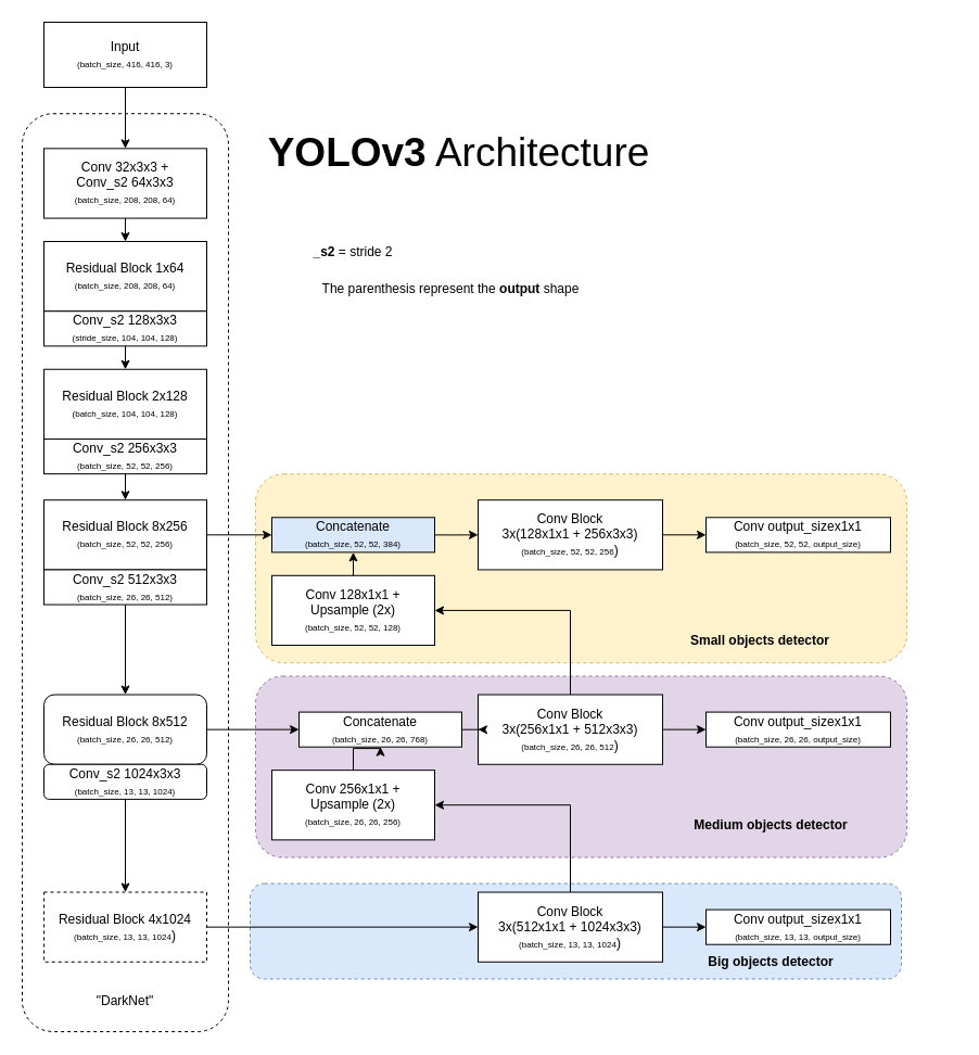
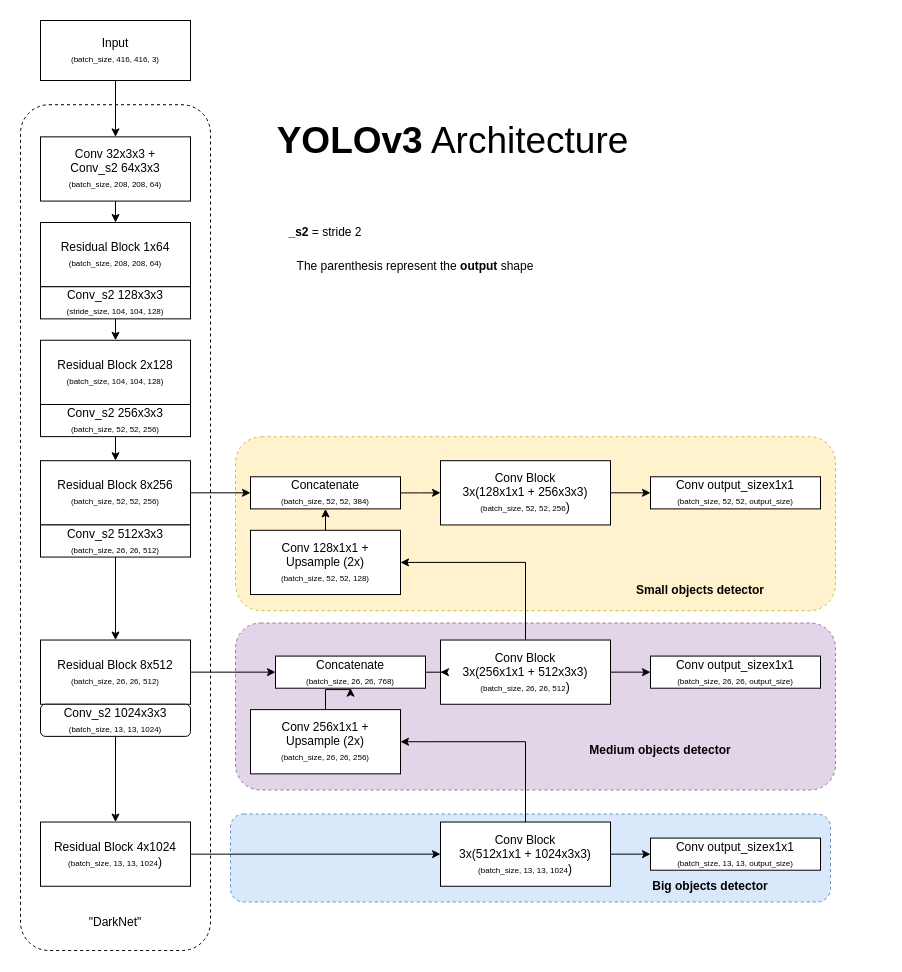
  <mxCell id="0" />
  <mxCell id="1" parent="0" />
  <mxCell id="2" value="" style="group" parent="1" vertex="1" connectable="0"><mxGeometry x="20" y="40" width="860" height="910" as="geometry" /></mxCell>
  <mxCell id="3" value="" style="rounded=1;whiteSpace=wrap;html=1;dashed=1;fillColor=none;" parent="2" vertex="1"><mxGeometry y="64.235" width="190" height="845.765" as="geometry" /></mxCell>
  <mxCell id="4" value="&quot;DarkNet&quot;" style="text;html=1;strokeColor=none;fillColor=none;align=center;verticalAlign=middle;whiteSpace=wrap;rounded=0;dashed=1;" parent="2" vertex="1"><mxGeometry x="75" y="868" width="40" height="28" as="geometry" /></mxCell>
  <mxCell id="5" value="" style="group" parent="2" vertex="1" connectable="0"><mxGeometry x="20" y="781.529" width="840" height="90" as="geometry" /></mxCell>
  <mxCell id="6" value="" style="rounded=1;whiteSpace=wrap;html=1;dashed=1;fillColor=#dae8fc;strokeColor=#6c8ebf;" parent="5" vertex="1"><mxGeometry x="190" y="-8" width="600" height="88" as="geometry" /></mxCell>
  <mxCell id="7" value="&lt;div&gt;Conv output_sizex1x1&lt;br&gt;&lt;/div&gt;&lt;div&gt;&lt;font style=&quot;font-size: 8px&quot;&gt;(batch_size, 13, 13, output_size)&lt;/font&gt;&lt;br&gt;&lt;/div&gt;" style="rounded=0;whiteSpace=wrap;html=1;" parent="5" vertex="1"><mxGeometry x="610" y="16.059" width="170" height="32.118" as="geometry" /></mxCell>
- <mxCell id="8" value="&lt;div&gt;Residual Block 4x1024&lt;br&gt;&lt;/div&gt;&lt;div&gt;&lt;font style=&quot;font-size: 8px&quot;&gt;(batch_size, 13, 13, 1024&lt;/font&gt;)&lt;br&gt;&lt;/div&gt;" style="rounded=0;whiteSpace=wrap;html=1;dashed=1;" parent="5" vertex="1"><mxGeometry width="150" height="64.235" as="geometry" /></mxCell>
+ <mxCell id="8" value="&lt;div&gt;Residual Block 4x1024&lt;br&gt;&lt;/div&gt;&lt;div&gt;&lt;font style=&quot;font-size: 8px&quot;&gt;(batch_size, 13, 13, 1024&lt;/font&gt;)&lt;br&gt;&lt;/div&gt;" style="rounded=0;whiteSpace=wrap;html=1;" parent="5" vertex="1"><mxGeometry width="150" height="64.235" as="geometry" /></mxCell>
  <mxCell id="9" style="edgeStyle=orthogonalEdgeStyle;rounded=0;orthogonalLoop=1;jettySize=auto;html=1;entryX=0;entryY=0.5;entryDx=0;entryDy=0;" parent="5" source="10" target="7" edge="1"><mxGeometry relative="1" as="geometry" /></mxCell>
  <mxCell id="10" value="&lt;div&gt;Conv Block&lt;/div&gt;&lt;div&gt;3x(512x1x1 + 1024x3x3)&lt;br&gt;&lt;/div&gt;&lt;div&gt;&lt;font style=&quot;font-size: 8px&quot;&gt;(batch_size, 13, 13, 1024&lt;/font&gt;)&lt;br&gt;&lt;/div&gt;" style="rounded=0;whiteSpace=wrap;html=1;" parent="5" vertex="1"><mxGeometry x="400" width="170" height="64.235" as="geometry" /></mxCell>
  <mxCell id="11" style="edgeStyle=orthogonalEdgeStyle;rounded=0;orthogonalLoop=1;jettySize=auto;html=1;" parent="5" source="8" target="10" edge="1"><mxGeometry relative="1" as="geometry" /></mxCell>
  <mxCell id="12" value="&lt;b&gt;Big objects detector&lt;br&gt;&lt;/b&gt;" style="text;html=1;strokeColor=none;fillColor=none;align=center;verticalAlign=middle;whiteSpace=wrap;rounded=0;dashed=1;opacity=50;" parent="5" vertex="1"><mxGeometry x="550" y="54.176" width="240" height="20" as="geometry" /></mxCell>
  <mxCell id="13" value="" style="group" parent="2" vertex="1" connectable="0"><mxGeometry x="20" y="599.529" width="170" height="96.353" as="geometry" /></mxCell>
- <mxCell id="14" value="&lt;div&gt;Residual Block 8x512&lt;br&gt;&lt;/div&gt;&lt;div&gt;&lt;font style=&quot;font-size: 8px&quot;&gt;(batch_size, 26, 26, 512)&lt;/font&gt;&lt;br&gt;&lt;/div&gt;" style="whiteSpace=wrap;html=1;rounded=1;" parent="13" vertex="1"><mxGeometry width="150" height="64.235" as="geometry" /></mxCell>
+ <mxCell id="14" value="&lt;div&gt;Residual Block 8x512&lt;br&gt;&lt;/div&gt;&lt;div&gt;&lt;font style=&quot;font-size: 8px&quot;&gt;(batch_size, 26, 26, 512)&lt;/font&gt;&lt;br&gt;&lt;/div&gt;" style="rounded=0;whiteSpace=wrap;html=1;" parent="13" vertex="1"><mxGeometry width="150" height="64.235" as="geometry" /></mxCell>
  <mxCell id="15" value="&lt;div&gt;Conv_s2 1024x3x3&lt;br&gt;&lt;/div&gt;&lt;div&gt;&lt;font style=&quot;font-size: 8px&quot;&gt;(batch_size, 13, 13, 1024)&lt;/font&gt;&lt;br&gt;&lt;/div&gt;" style="whiteSpace=wrap;html=1;rounded=1;" parent="13" vertex="1"><mxGeometry y="64.235" width="150" height="32.118" as="geometry" /></mxCell>
  <mxCell id="16" style="edgeStyle=orthogonalEdgeStyle;rounded=0;orthogonalLoop=1;jettySize=auto;html=1;entryX=0.5;entryY=0;entryDx=0;entryDy=0;" parent="2" source="15" target="8" edge="1"><mxGeometry relative="1" as="geometry" /></mxCell>
  <mxCell id="17" value="" style="group" parent="2" vertex="1" connectable="0"><mxGeometry x="230" y="599.529" width="585" height="160" as="geometry" /></mxCell>
  <mxCell id="18" value="" style="rounded=1;whiteSpace=wrap;html=1;dashed=1;fillColor=#e1d5e7;strokeColor=#9673a6;" parent="17" vertex="1"><mxGeometry x="-15" y="-17" width="600" height="167" as="geometry" /></mxCell>
  <mxCell id="19" value="&lt;div&gt;Conv 256x1x1 + &lt;br&gt;&lt;/div&gt;&lt;div&gt;Upsample (2x)&lt;br&gt;&lt;/div&gt;&lt;div&gt;&lt;font style=&quot;font-size: 8px&quot;&gt;(batch_size, 26, 26, 256)&lt;/font&gt;&lt;br&gt;&lt;/div&gt;" style="rounded=0;whiteSpace=wrap;html=1;" parent="17" vertex="1"><mxGeometry y="69.588" width="150" height="64.235" as="geometry" /></mxCell>
  <mxCell id="20" style="edgeStyle=orthogonalEdgeStyle;rounded=0;orthogonalLoop=1;jettySize=auto;html=1;exitX=1;exitY=0.5;exitDx=0;exitDy=0;entryX=0;entryY=0.5;entryDx=0;entryDy=0;" parent="17" source="21" target="22" edge="1"><mxGeometry relative="1" as="geometry" /></mxCell>
  <mxCell id="21" value="&lt;div&gt;Conv Block&lt;/div&gt;&lt;div&gt;3x(256x1x1 + 512x3x3)&lt;br&gt;&lt;/div&gt;&lt;div&gt;&lt;font style=&quot;font-size: 8px&quot;&gt;(batch_size, 26, 26, 512&lt;/font&gt;)&lt;br&gt;&lt;/div&gt;" style="rounded=0;whiteSpace=wrap;html=1;" parent="17" vertex="1"><mxGeometry x="190" width="170" height="64.235" as="geometry" /></mxCell>
  <mxCell id="22" value="&lt;div&gt;Conv output_sizex1x1&lt;br&gt;&lt;/div&gt;&lt;div&gt;&lt;font style=&quot;font-size: 8px&quot;&gt;(batch_size, 26, 26, output_size)&lt;/font&gt;&lt;br&gt;&lt;/div&gt;" style="rounded=0;whiteSpace=wrap;html=1;" parent="17" vertex="1"><mxGeometry x="400" y="16.059" width="170" height="32.118" as="geometry" /></mxCell>
  <mxCell id="23" value="&lt;div&gt;Concatenate&lt;br&gt;&lt;/div&gt;&lt;div&gt;&lt;font style=&quot;font-size: 8px&quot;&gt;(batch_size, 26, 26, 768)&lt;/font&gt;&lt;br&gt;&lt;/div&gt;" style="rounded=0;whiteSpace=wrap;html=1;" parent="17" vertex="1"><mxGeometry x="25" y="16.059" width="150" height="32.118" as="geometry" /></mxCell>
  <mxCell id="24" style="edgeStyle=orthogonalEdgeStyle;rounded=0;orthogonalLoop=1;jettySize=auto;html=1;entryX=0.5;entryY=1;entryDx=0;entryDy=0;" parent="17" source="19" target="23" edge="1"><mxGeometry relative="1" as="geometry" /></mxCell>
  <mxCell id="25" style="edgeStyle=orthogonalEdgeStyle;rounded=0;orthogonalLoop=1;jettySize=auto;html=1;entryX=0;entryY=0.5;entryDx=0;entryDy=0;" parent="17" source="23" target="21" edge="1"><mxGeometry relative="1" as="geometry"><mxPoint x="190" y="58.882" as="targetPoint" /></mxGeometry></mxCell>
- <mxCell id="26" value="&lt;b&gt;Medium objects detector&lt;br&gt;&lt;/b&gt;" style="text;html=1;strokeColor=none;fillColor=none;align=center;verticalAlign=middle;whiteSpace=wrap;rounded=0;dashed=1;opacity=50;" parent="17" vertex="1"><mxGeometry x="340" y="110.676" width="240" height="20" as="geometry" /></mxCell>
+ <mxCell id="26" value="&lt;b&gt;Medium objects detector&lt;br&gt;&lt;/b&gt;" style="text;html=1;strokeColor=none;fillColor=none;align=center;verticalAlign=middle;whiteSpace=wrap;rounded=0;dashed=1;opacity=50;" parent="17" vertex="1"><mxGeometry x="290" y="100.676" width="240" height="20" as="geometry" /></mxCell>
  <mxCell id="27" style="edgeStyle=orthogonalEdgeStyle;rounded=0;orthogonalLoop=1;jettySize=auto;html=1;entryX=0;entryY=0.5;entryDx=0;entryDy=0;" parent="2" source="14" target="23" edge="1"><mxGeometry relative="1" as="geometry" /></mxCell>
  <mxCell id="28" value="" style="group" parent="2" vertex="1" connectable="0"><mxGeometry x="230" y="420.206" width="585" height="152.824" as="geometry" /></mxCell>
  <mxCell id="29" value="" style="rounded=1;whiteSpace=wrap;html=1;dashed=1;fillColor=#fff2cc;strokeColor=#d6b656;" parent="28" vertex="1"><mxGeometry x="-15" y="-24" width="600" height="174" as="geometry" /></mxCell>
  <mxCell id="30" value="&lt;div&gt;Conv 128x1x1 + &lt;br&gt;&lt;/div&gt;&lt;div&gt;Upsample (2x)&lt;br&gt;&lt;/div&gt;&lt;div&gt;&lt;font style=&quot;font-size: 8px&quot;&gt;(batch_size, 52, 52, 128)&lt;/font&gt;&lt;br&gt;&lt;/div&gt;" style="rounded=0;whiteSpace=wrap;html=1;" parent="28" vertex="1"><mxGeometry y="69.588" width="150" height="64.235" as="geometry" /></mxCell>
  <mxCell id="31" style="edgeStyle=orthogonalEdgeStyle;rounded=0;orthogonalLoop=1;jettySize=auto;html=1;exitX=1;exitY=0.5;exitDx=0;exitDy=0;entryX=0;entryY=0.5;entryDx=0;entryDy=0;" parent="28" source="32" target="33" edge="1"><mxGeometry relative="1" as="geometry" /></mxCell>
  <mxCell id="32" value="&lt;div&gt;Conv Block&lt;/div&gt;&lt;div&gt;3x(128x1x1 + 256x3x3)&lt;br&gt;&lt;/div&gt;&lt;div&gt;&lt;font style=&quot;font-size: 8px&quot;&gt;(batch_size, 52, 52, 256&lt;/font&gt;)&lt;br&gt;&lt;/div&gt;" style="rounded=0;whiteSpace=wrap;html=1;" parent="28" vertex="1"><mxGeometry x="190" width="170" height="64.235" as="geometry" /></mxCell>
  <mxCell id="33" value="&lt;div&gt;Conv output_sizex1x1&lt;br&gt;&lt;/div&gt;&lt;div&gt;&lt;font style=&quot;font-size: 8px&quot;&gt;(batch_size, 52, 52, output_size)&lt;/font&gt;&lt;br&gt;&lt;/div&gt;" style="rounded=0;whiteSpace=wrap;html=1;" parent="28" vertex="1"><mxGeometry x="400" y="16.059" width="170" height="32.118" as="geometry" /></mxCell>
- <mxCell id="34" value="&lt;div&gt;Concatenate&lt;br&gt;&lt;/div&gt;&lt;div&gt;&lt;font style=&quot;font-size: 8px&quot;&gt;(batch_size, 52, 52, 384)&lt;/font&gt;&lt;br&gt;&lt;/div&gt;" style="rounded=0;whiteSpace=wrap;html=1;fillColor=#dae8fc;" parent="28" vertex="1"><mxGeometry y="16.059" width="150" height="32.118" as="geometry" /></mxCell>
+ <mxCell id="34" value="&lt;div&gt;Concatenate&lt;br&gt;&lt;/div&gt;&lt;div&gt;&lt;font style=&quot;font-size: 8px&quot;&gt;(batch_size, 52, 52, 384)&lt;/font&gt;&lt;br&gt;&lt;/div&gt;" style="rounded=0;whiteSpace=wrap;html=1;" parent="28" vertex="1"><mxGeometry y="16.059" width="150" height="32.118" as="geometry" /></mxCell>
  <mxCell id="35" style="edgeStyle=orthogonalEdgeStyle;rounded=0;orthogonalLoop=1;jettySize=auto;html=1;entryX=0.5;entryY=1;entryDx=0;entryDy=0;" parent="28" source="30" target="34" edge="1"><mxGeometry relative="1" as="geometry" /></mxCell>
  <mxCell id="36" style="edgeStyle=orthogonalEdgeStyle;rounded=0;orthogonalLoop=1;jettySize=auto;html=1;entryX=0;entryY=0.5;entryDx=0;entryDy=0;" parent="28" source="34" target="32" edge="1"><mxGeometry relative="1" as="geometry"><mxPoint x="190" y="58.882" as="targetPoint" /></mxGeometry></mxCell>
  <mxCell id="37" value="&lt;b&gt;Small objects detector&lt;br&gt;&lt;/b&gt;" style="text;html=1;strokeColor=none;fillColor=none;align=center;verticalAlign=middle;whiteSpace=wrap;rounded=0;dashed=1;opacity=50;" parent="28" vertex="1"><mxGeometry x="330" y="120" width="240" height="20" as="geometry" /></mxCell>
  <mxCell id="38" style="edgeStyle=orthogonalEdgeStyle;rounded=0;orthogonalLoop=1;jettySize=auto;html=1;entryX=1;entryY=0.5;entryDx=0;entryDy=0;exitX=0.5;exitY=0;exitDx=0;exitDy=0;" parent="2" source="21" target="30" edge="1"><mxGeometry relative="1" as="geometry" /></mxCell>
  <mxCell id="39" value="" style="group" parent="2" vertex="1" connectable="0"><mxGeometry x="20" y="420.206" width="150" height="96.353" as="geometry" /></mxCell>
  <mxCell id="40" value="&lt;div&gt;Residual Block 8x256&lt;br&gt;&lt;/div&gt;&lt;div&gt;&lt;font style=&quot;font-size: 8px&quot;&gt;(batch_size, 52, 52, 256)&lt;/font&gt;&lt;br&gt;&lt;/div&gt;" style="rounded=0;whiteSpace=wrap;html=1;" parent="39" vertex="1"><mxGeometry width="150" height="64.235" as="geometry" /></mxCell>
  <mxCell id="41" value="&lt;div&gt;Conv_s2 512x3x3&lt;br&gt;&lt;/div&gt;&lt;div&gt;&lt;font style=&quot;font-size: 8px&quot;&gt;(batch_size, 26, 26, 512)&lt;/font&gt;&lt;br&gt;&lt;/div&gt;" style="rounded=0;whiteSpace=wrap;html=1;" parent="39" vertex="1"><mxGeometry y="64.235" width="150" height="32.118" as="geometry" /></mxCell>
  <mxCell id="42" style="edgeStyle=orthogonalEdgeStyle;rounded=0;orthogonalLoop=1;jettySize=auto;html=1;entryX=0.5;entryY=0;entryDx=0;entryDy=0;" parent="2" source="41" target="14" edge="1"><mxGeometry relative="1" as="geometry" /></mxCell>
  <mxCell id="43" value="" style="group" parent="2" vertex="1" connectable="0"><mxGeometry x="20" y="96.353" width="150" height="299.765" as="geometry" /></mxCell>
  <mxCell id="44" value="&lt;div&gt;Conv 32x3x3 + &lt;br&gt;&lt;/div&gt;&lt;div&gt;Conv_s2 64x3x3&lt;br&gt;&lt;/div&gt;&lt;div&gt;&lt;font style=&quot;font-size: 8px&quot;&gt;(batch_size, 208, 208, 64)&lt;/font&gt;&lt;br&gt;&lt;/div&gt;" style="rounded=0;whiteSpace=wrap;html=1;" parent="43" vertex="1"><mxGeometry width="150" height="64.235" as="geometry" /></mxCell>
  <mxCell id="45" value="" style="group" parent="43" vertex="1" connectable="0"><mxGeometry y="203.412" width="150" height="96.353" as="geometry" /></mxCell>
  <mxCell id="46" value="&lt;div&gt;Residual Block 2x128&lt;br&gt;&lt;/div&gt;&lt;div&gt;&lt;font style=&quot;font-size: 8px&quot;&gt;(batch_size, 104, 104, 128)&lt;/font&gt;&lt;br&gt;&lt;/div&gt;" style="rounded=0;whiteSpace=wrap;html=1;" parent="45" vertex="1"><mxGeometry width="150" height="64.235" as="geometry" /></mxCell>
  <mxCell id="47" value="&lt;div&gt;Conv_s2 256x3x3&lt;br&gt;&lt;/div&gt;&lt;div&gt;&lt;font style=&quot;font-size: 8px&quot;&gt;(batch_size, 52, 52, 256)&lt;/font&gt;&lt;br&gt;&lt;/div&gt;" style="rounded=0;whiteSpace=wrap;html=1;" parent="45" vertex="1"><mxGeometry y="64.235" width="150" height="32.118" as="geometry" /></mxCell>
  <mxCell id="48" value="" style="group" parent="43" vertex="1" connectable="0"><mxGeometry y="85.647" width="150" height="96.353" as="geometry" /></mxCell>
  <mxCell id="49" value="&lt;div&gt;Residual Block 1x64&lt;br&gt;&lt;/div&gt;&lt;div&gt;&lt;font style=&quot;font-size: 8px&quot;&gt;(batch_size, 208, 208, 64)&lt;/font&gt;&lt;br&gt;&lt;/div&gt;" style="rounded=0;whiteSpace=wrap;html=1;" parent="48" vertex="1"><mxGeometry width="150" height="64.235" as="geometry" /></mxCell>
  <mxCell id="50" value="&lt;div&gt;Conv_s2 128x3x3&lt;br&gt;&lt;/div&gt;&lt;div&gt;&lt;font style=&quot;font-size: 8px&quot;&gt;(stride_size, 104, 104, 128)&lt;/font&gt;&lt;br&gt;&lt;/div&gt;" style="rounded=0;whiteSpace=wrap;html=1;" parent="48" vertex="1"><mxGeometry y="64.235" width="150" height="32.118" as="geometry" /></mxCell>
  <mxCell id="51" style="edgeStyle=orthogonalEdgeStyle;rounded=0;orthogonalLoop=1;jettySize=auto;html=1;entryX=0.5;entryY=0;entryDx=0;entryDy=0;" parent="43" source="44" target="49" edge="1"><mxGeometry relative="1" as="geometry" /></mxCell>
  <mxCell id="52" style="edgeStyle=orthogonalEdgeStyle;rounded=0;orthogonalLoop=1;jettySize=auto;html=1;entryX=0.5;entryY=0;entryDx=0;entryDy=0;" parent="43" source="50" target="46" edge="1"><mxGeometry relative="1" as="geometry" /></mxCell>
  <mxCell id="53" style="edgeStyle=orthogonalEdgeStyle;rounded=0;orthogonalLoop=1;jettySize=auto;html=1;entryX=0.5;entryY=0;entryDx=0;entryDy=0;" parent="2" source="47" target="40" edge="1"><mxGeometry relative="1" as="geometry" /></mxCell>
  <mxCell id="54" style="edgeStyle=orthogonalEdgeStyle;rounded=0;orthogonalLoop=1;jettySize=auto;html=1;entryX=0;entryY=0.5;entryDx=0;entryDy=0;" parent="2" source="40" target="34" edge="1"><mxGeometry relative="1" as="geometry" /></mxCell>
  <mxCell id="55" value="&lt;b&gt;_s2&lt;/b&gt; = stride 2" style="text;html=1;strokeColor=none;fillColor=none;align=center;verticalAlign=middle;whiteSpace=wrap;rounded=0;dashed=1;opacity=50;" parent="2" vertex="1"><mxGeometry x="244.5" y="182" width="120" height="20" as="geometry" /></mxCell>
  <mxCell id="56" value="The parenthesis represent the &lt;b&gt;output&lt;/b&gt; shape" style="text;html=1;strokeColor=none;fillColor=none;align=center;verticalAlign=middle;whiteSpace=wrap;rounded=0;dashed=1;opacity=50;" parent="2" vertex="1"><mxGeometry x="244.5" y="216" width="300" height="20" as="geometry" /></mxCell>
- <mxCell id="57" value="&lt;font style=&quot;font-size: 37px&quot;&gt;&lt;b&gt;YOLOv3&lt;/b&gt; Architecture&lt;/font&gt;" style="text;html=1;strokeColor=none;fillColor=none;align=center;verticalAlign=middle;whiteSpace=wrap;rounded=0;dashed=1;opacity=50;" parent="2" vertex="1"><mxGeometry x="215" y="40" width="375" height="121" as="geometry" /></mxCell>
+ <mxCell id="57" value="&lt;font style=&quot;font-size: 37px&quot;&gt;&lt;b&gt;YOLOv3&lt;/b&gt; Architecture&lt;/font&gt;" style="text;html=1;strokeColor=none;fillColor=none;align=center;verticalAlign=middle;whiteSpace=wrap;rounded=0;dashed=1;opacity=50;" parent="2" vertex="1"><mxGeometry x="245" y="40" width="375" height="121" as="geometry" /></mxCell>
  <mxCell id="58" style="edgeStyle=orthogonalEdgeStyle;rounded=0;orthogonalLoop=1;jettySize=auto;html=1;entryX=1;entryY=0.5;entryDx=0;entryDy=0;exitX=0.5;exitY=0;exitDx=0;exitDy=0;" parent="2" source="10" target="19" edge="1"><mxGeometry relative="1" as="geometry" /></mxCell>
  <mxCell id="59" style="edgeStyle=orthogonalEdgeStyle;rounded=0;orthogonalLoop=1;jettySize=auto;html=1;entryX=0.5;entryY=0;entryDx=0;entryDy=0;" parent="1" source="60" target="44" edge="1"><mxGeometry relative="1" as="geometry" /></mxCell>
  <mxCell id="60" value="&lt;div&gt;Input&lt;/div&gt;&lt;div&gt;&lt;font style=&quot;font-size: 8px&quot;&gt;(batch_size, 416, 416, 3)&lt;/font&gt;&lt;br&gt;&lt;/div&gt;" style="rounded=0;whiteSpace=wrap;html=1;" parent="1" vertex="1"><mxGeometry x="40" y="20" width="150" height="60" as="geometry" /></mxCell>
